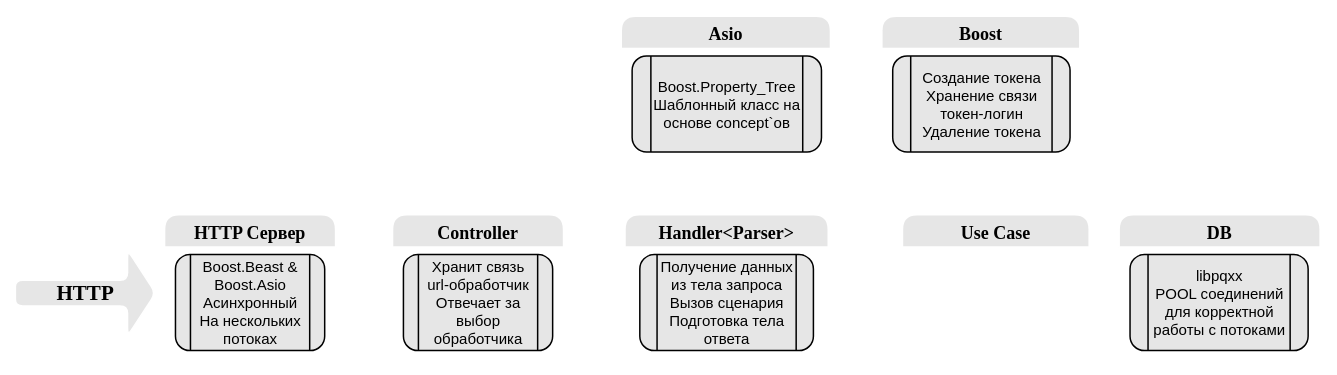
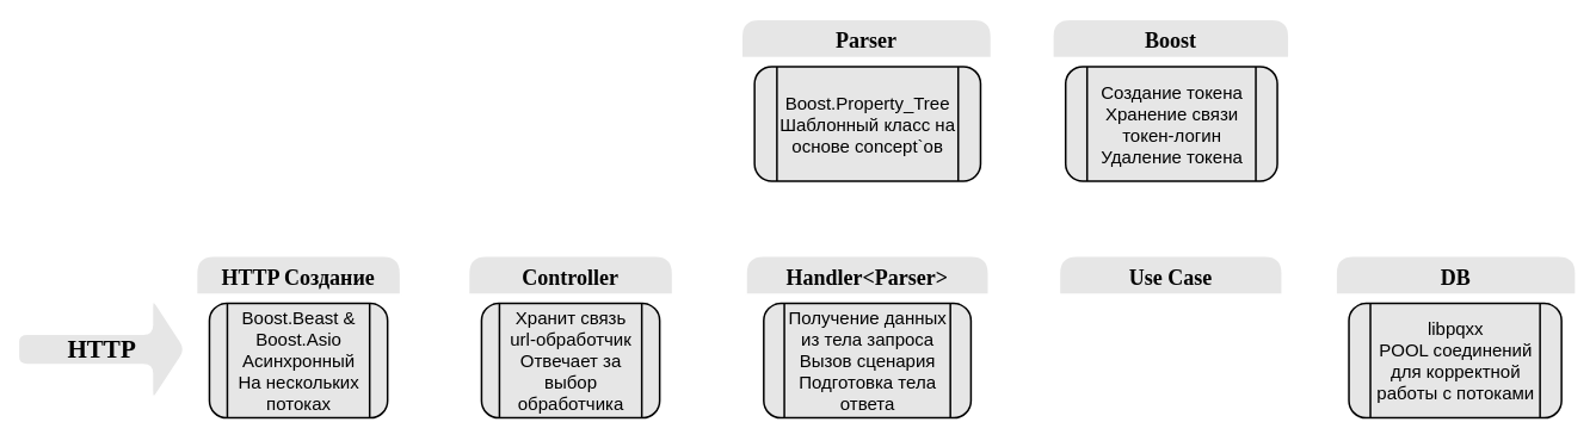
  <mxCell id="0" />
  <mxCell id="1" parent="0" />
  <mxCell id="2" style="edgeStyle=none;rounded=1;html=1;entryX=0;entryY=0.5;entryDx=0;entryDy=0;fontFamily=Verdana;fontSize=24;strokeColor=#FFFFFF;fillColor=default;strokeWidth=8;dashed=1;" parent="1" source="3" target="6" edge="1"><mxGeometry relative="1" as="geometry" /></mxCell>
- <mxCell id="3" value="HTTP Сервер" style="swimlane;startSize=45;fontSize=24;fillColor=#E6E6E6;rounded=1;fontFamily=Verdana;strokeColor=#FFFFFF;strokeWidth=4;" parent="1" vertex="1"><mxGeometry x="218" y="285" width="230" height="193" as="geometry"><mxRectangle x="-105" y="-331" width="158" height="71" as="alternateBounds" /></mxGeometry></mxCell>
+ <mxCell id="3" value="HTTP Создание" style="swimlane;startSize=45;fontSize=24;fillColor=#E6E6E6;rounded=1;fontFamily=Verdana;strokeColor=#FFFFFF;strokeWidth=4;" parent="1" vertex="1"><mxGeometry x="218" y="285" width="230" height="193" as="geometry"><mxRectangle x="-105" y="-331" width="158" height="71" as="alternateBounds" /></mxGeometry></mxCell>
  <mxCell id="4" value="&lt;font style=&quot;font-size: 20px&quot;&gt;Boost.Beast &amp;amp; Boost.Asio&lt;br&gt;Асинхронный&lt;br&gt;На нескольких потоках&lt;/font&gt;" style="shape=process;whiteSpace=wrap;html=1;backgroundOutline=1;fontSize=20;fillColor=#E6E6E6;rounded=1;strokeWidth=2;" parent="3" vertex="1"><mxGeometry x="15.5" y="54" width="199" height="128" as="geometry" /></mxCell>
  <mxCell id="5" style="edgeStyle=none;rounded=1;html=1;exitX=1;exitY=0.5;exitDx=0;exitDy=0;entryX=0;entryY=0.5;entryDx=0;entryDy=0;fontFamily=Verdana;fontSize=24;strokeColor=#FFFFFF;strokeWidth=8;fillColor=default;" parent="1" source="6" target="11" edge="1"><mxGeometry relative="1" as="geometry" /></mxCell>
  <mxCell id="6" value="Controller" style="swimlane;startSize=45;fontSize=24;fillColor=#E6E6E6;rounded=1;fontFamily=Verdana;strokeColor=#FFFFFF;strokeWidth=4;" parent="1" vertex="1"><mxGeometry x="522" y="285" width="230" height="193" as="geometry"><mxRectangle x="-105" y="-331" width="158" height="71" as="alternateBounds" /></mxGeometry></mxCell>
  <mxCell id="7" value="&lt;span&gt;Хранит связь url-обработчик&lt;br&gt;Отвечает за выбор обработчика&lt;br&gt;&lt;/span&gt;" style="shape=process;whiteSpace=wrap;html=1;backgroundOutline=1;fontSize=20;fillColor=#E6E6E6;rounded=1;strokeWidth=2;" parent="6" vertex="1"><mxGeometry x="15.5" y="54" width="199" height="128" as="geometry" /></mxCell>
  <mxCell id="8" style="edgeStyle=none;rounded=1;html=1;fontFamily=Verdana;fontSize=24;strokeColor=#FFFFFF;strokeWidth=8;fillColor=default;entryX=0.25;entryY=1;entryDx=0;entryDy=0;exitX=0.25;exitY=0;exitDx=0;exitDy=0;" parent="1" source="11" target="13" edge="1"><mxGeometry relative="1" as="geometry"><mxPoint x="911" y="284" as="sourcePoint" /><mxPoint x="913" y="217" as="targetPoint" /></mxGeometry></mxCell>
  <mxCell id="9" style="edgeStyle=none;rounded=1;html=1;exitX=0.75;exitY=1;exitDx=0;exitDy=0;entryX=0.75;entryY=0;entryDx=0;entryDy=0;fontFamily=Verdana;fontSize=24;strokeColor=#FFFFFF;strokeWidth=8;fillColor=default;" parent="1" source="13" target="11" edge="1"><mxGeometry relative="1" as="geometry" /></mxCell>
  <mxCell id="10" style="edgeStyle=none;rounded=1;html=1;entryX=0;entryY=0.5;entryDx=0;entryDy=0;fontFamily=Verdana;fontSize=24;strokeColor=#FFFFFF;strokeWidth=8;fillColor=default;" parent="1" source="11" target="16" edge="1"><mxGeometry relative="1" as="geometry" /></mxCell>
  <mxCell id="11" value="Handler&lt;Parser&gt;" style="swimlane;startSize=45;fontSize=24;fillColor=#E6E6E6;rounded=1;fontFamily=Verdana;strokeColor=#FFFFFF;strokeWidth=4;" parent="1" vertex="1"><mxGeometry x="832" y="285" width="273" height="193" as="geometry"><mxRectangle x="-105" y="-331" width="158" height="71" as="alternateBounds" /></mxGeometry></mxCell>
  <mxCell id="12" value="&lt;span&gt;Получение данных из тела запроса&lt;br&gt;Вызов сценария&lt;br&gt;Подготовка тела ответа&lt;br&gt;&lt;/span&gt;" style="shape=process;whiteSpace=wrap;html=1;backgroundOutline=1;fontSize=20;fillColor=#E6E6E6;rounded=1;strokeWidth=2;" parent="11" vertex="1"><mxGeometry x="20.75" y="54" width="231.5" height="128" as="geometry" /></mxCell>
- <mxCell id="13" value="Asio" style="swimlane;startSize=45;fontSize=24;fillColor=#E6E6E6;rounded=1;fontFamily=Verdana;strokeColor=#FFFFFF;strokeWidth=4;" parent="1" vertex="1"><mxGeometry x="827" y="20" width="281" height="193" as="geometry"><mxRectangle x="-105" y="-331" width="158" height="71" as="alternateBounds" /></mxGeometry></mxCell>
+ <mxCell id="13" value="Parser" style="swimlane;startSize=45;fontSize=24;fillColor=#E6E6E6;rounded=1;fontFamily=Verdana;strokeColor=#FFFFFF;strokeWidth=4;" parent="1" vertex="1"><mxGeometry x="827" y="20" width="281" height="193" as="geometry"><mxRectangle x="-105" y="-331" width="158" height="71" as="alternateBounds" /></mxGeometry></mxCell>
  <mxCell id="14" value="&lt;span&gt;Boost.Property_Tree&lt;br&gt;Шаблонный класс на основе concept`ов&lt;br&gt;&lt;/span&gt;" style="shape=process;whiteSpace=wrap;html=1;backgroundOutline=1;fontSize=20;fillColor=#E6E6E6;rounded=1;strokeWidth=2;" parent="13" vertex="1"><mxGeometry x="15.5" y="54" width="252.5" height="128" as="geometry" /></mxCell>
  <mxCell id="15" style="edgeStyle=none;rounded=1;html=1;exitX=0.25;exitY=0;exitDx=0;exitDy=0;fontFamily=Verdana;fontSize=24;strokeColor=#FFFFFF;strokeWidth=8;fillColor=default;" parent="1" source="16" edge="1"><mxGeometry relative="1" as="geometry"><mxPoint x="1245" y="213" as="targetPoint" /></mxGeometry></mxCell>
- <mxCell id="16" value="Use Case" style="swimlane;startSize=45;fontSize=24;fillColor=#E6E6E6;rounded=1;fontFamily=Verdana;strokeColor=#FFFFFF;strokeWidth=4;" parent="1" vertex="1"><mxGeometry x="1202" y="285" width="251" height="193" as="geometry"><mxRectangle x="-105" y="-331" width="158" height="71" as="alternateBounds" /></mxGeometry></mxCell>
+ <mxCell id="16" value="Use Case" style="swimlane;startSize=45;fontSize=24;fillColor=#E6E6E6;rounded=1;fontFamily=Verdana;strokeColor=#FFFFFF;strokeWidth=4;" parent="1" vertex="1"><mxGeometry x="1182" y="285" width="251" height="193" as="geometry"><mxRectangle x="-105" y="-331" width="158" height="71" as="alternateBounds" /></mxGeometry></mxCell>
  <mxCell id="17" style="edgeStyle=none;rounded=1;html=1;fontFamily=Verdana;fontSize=24;strokeColor=#FFFFFF;strokeWidth=8;fillColor=default;entryX=0.75;entryY=0;entryDx=0;entryDy=0;" parent="1" target="16" edge="1"><mxGeometry relative="1" as="geometry"><mxPoint x="1370" y="213" as="sourcePoint" /><mxPoint x="1374" y="284" as="targetPoint" /></mxGeometry></mxCell>
  <mxCell id="18" value="Boost" style="swimlane;startSize=45;fontSize=24;fillColor=#E6E6E6;rounded=1;fontFamily=Verdana;strokeColor=#FFFFFF;strokeWidth=4;" parent="1" vertex="1"><mxGeometry x="1174.5" y="20" width="266" height="193" as="geometry"><mxRectangle x="-105" y="-331" width="158" height="71" as="alternateBounds" /></mxGeometry></mxCell>
  <mxCell id="19" value="&lt;span&gt;Создание токена&lt;br&gt;Хранение связи токен-логин&lt;br&gt;Удаление токена&lt;br&gt;&lt;/span&gt;" style="shape=process;whiteSpace=wrap;html=1;backgroundOutline=1;fontSize=20;fillColor=#E6E6E6;rounded=1;strokeWidth=2;" parent="18" vertex="1"><mxGeometry x="15.5" y="54" width="236.5" height="128" as="geometry" /></mxCell>
  <mxCell id="20" value="DB" style="swimlane;startSize=45;fontSize=24;fillColor=#E6E6E6;rounded=1;fontFamily=Verdana;strokeColor=#FFFFFF;strokeWidth=4;" parent="1" vertex="1"><mxGeometry x="1491" y="285" width="270" height="193" as="geometry"><mxRectangle x="-105" y="-331" width="158" height="71" as="alternateBounds" /></mxGeometry></mxCell>
  <mxCell id="21" value="&lt;span&gt;libpqxx&lt;br&gt;POOL соединений для корректной работы с потоками&lt;br&gt;&lt;/span&gt;" style="shape=process;whiteSpace=wrap;html=1;backgroundOutline=1;fontSize=20;fillColor=#E6E6E6;rounded=1;strokeWidth=2;" parent="20" vertex="1"><mxGeometry x="15.5" y="54" width="237.5" height="128" as="geometry" /></mxCell>
  <mxCell id="22" value="&lt;h3&gt;HTTP&lt;/h3&gt;" style="shape=singleArrow;whiteSpace=wrap;html=1;rounded=1;fontFamily=Verdana;fontSize=24;strokeColor=#FFFFFF;strokeWidth=2;fillColor=#E6E6E6;" parent="1" vertex="1"><mxGeometry x="20" y="333" width="187" height="114.5" as="geometry" /></mxCell>
